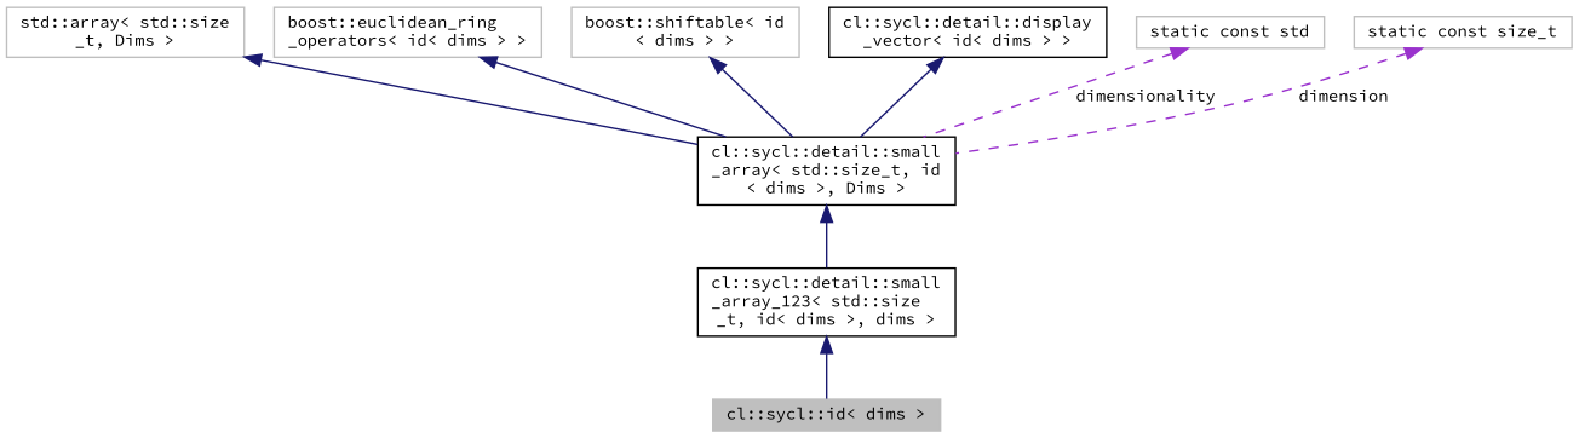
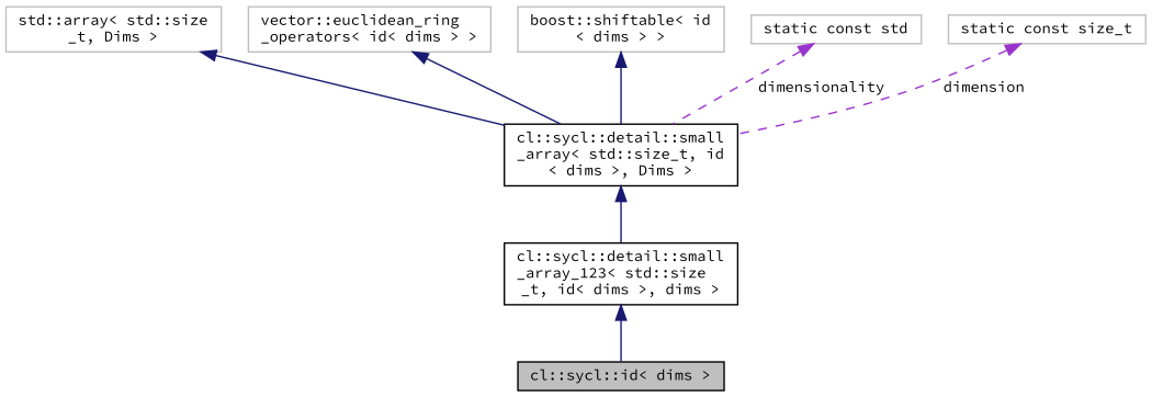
  digraph {
    fontname="Source Code Pro"
    rankdir=TB
    node [color=grey75 fontname="Source Code Pro" fontsize=10 shape=record]
    edge [color=midnightblue dir=back fontname="Source Code Pro" fontsize=10 labelfontname=Helvetica labelfontsize=10 style=solid]
-   n1 [fillcolor=grey75 fontcolor=black height=0.2 label="cl::sycl::id\< dims \>" style=filled width=0.4]
+   n1 [color=black fillcolor=grey75 fontcolor=black height=0.2 label="cl::sycl::id\< dims \>" style=filled width=0.4]
    n2 [color=black height=0.2 label="cl::sycl::detail::small\l_array_123\< std::size\l_t, id\< dims \>, dims \>" width=0.4]
    n3 [color=black height=0.2 label="cl::sycl::detail::small\l_array\< std::size_t, id\l\< dims \>, Dims \>" width=0.4]
    n4 [height=0.2 label="std::array\< std::size\l_t, Dims \>" width=0.4]
-   n5 [height=0.2 label="boost::euclidean_ring\l_operators\< id\< dims \> \>" width=0.4]
+   n5 [height=0.2 label="vector::euclidean_ring\l_operators\< id\< dims \> \>" width=0.4]
    n6 [height=0.2 label="boost::shiftable\< id\l\< dims \> \>" width=0.4]
-   n7 [color=black height=0.2 label="cl::sycl::detail::display\l_vector\< id\< dims \> \>" width=0.4]
    n8 [height=0.2 label="static const std" width=0.4]
    n9 [height=0.2 label="static const size_t" width=0.4]
    n2 -> n1
    n3 -> n2
    n4 -> n3
    n5 -> n3
    n6 -> n3
-   n7 -> n3
    n8 -> n3 [color=darkorchid3 label=" dimensionality" style=dashed]
    n9 -> n3 [color=darkorchid3 label=" dimension" style=dashed]
  }
